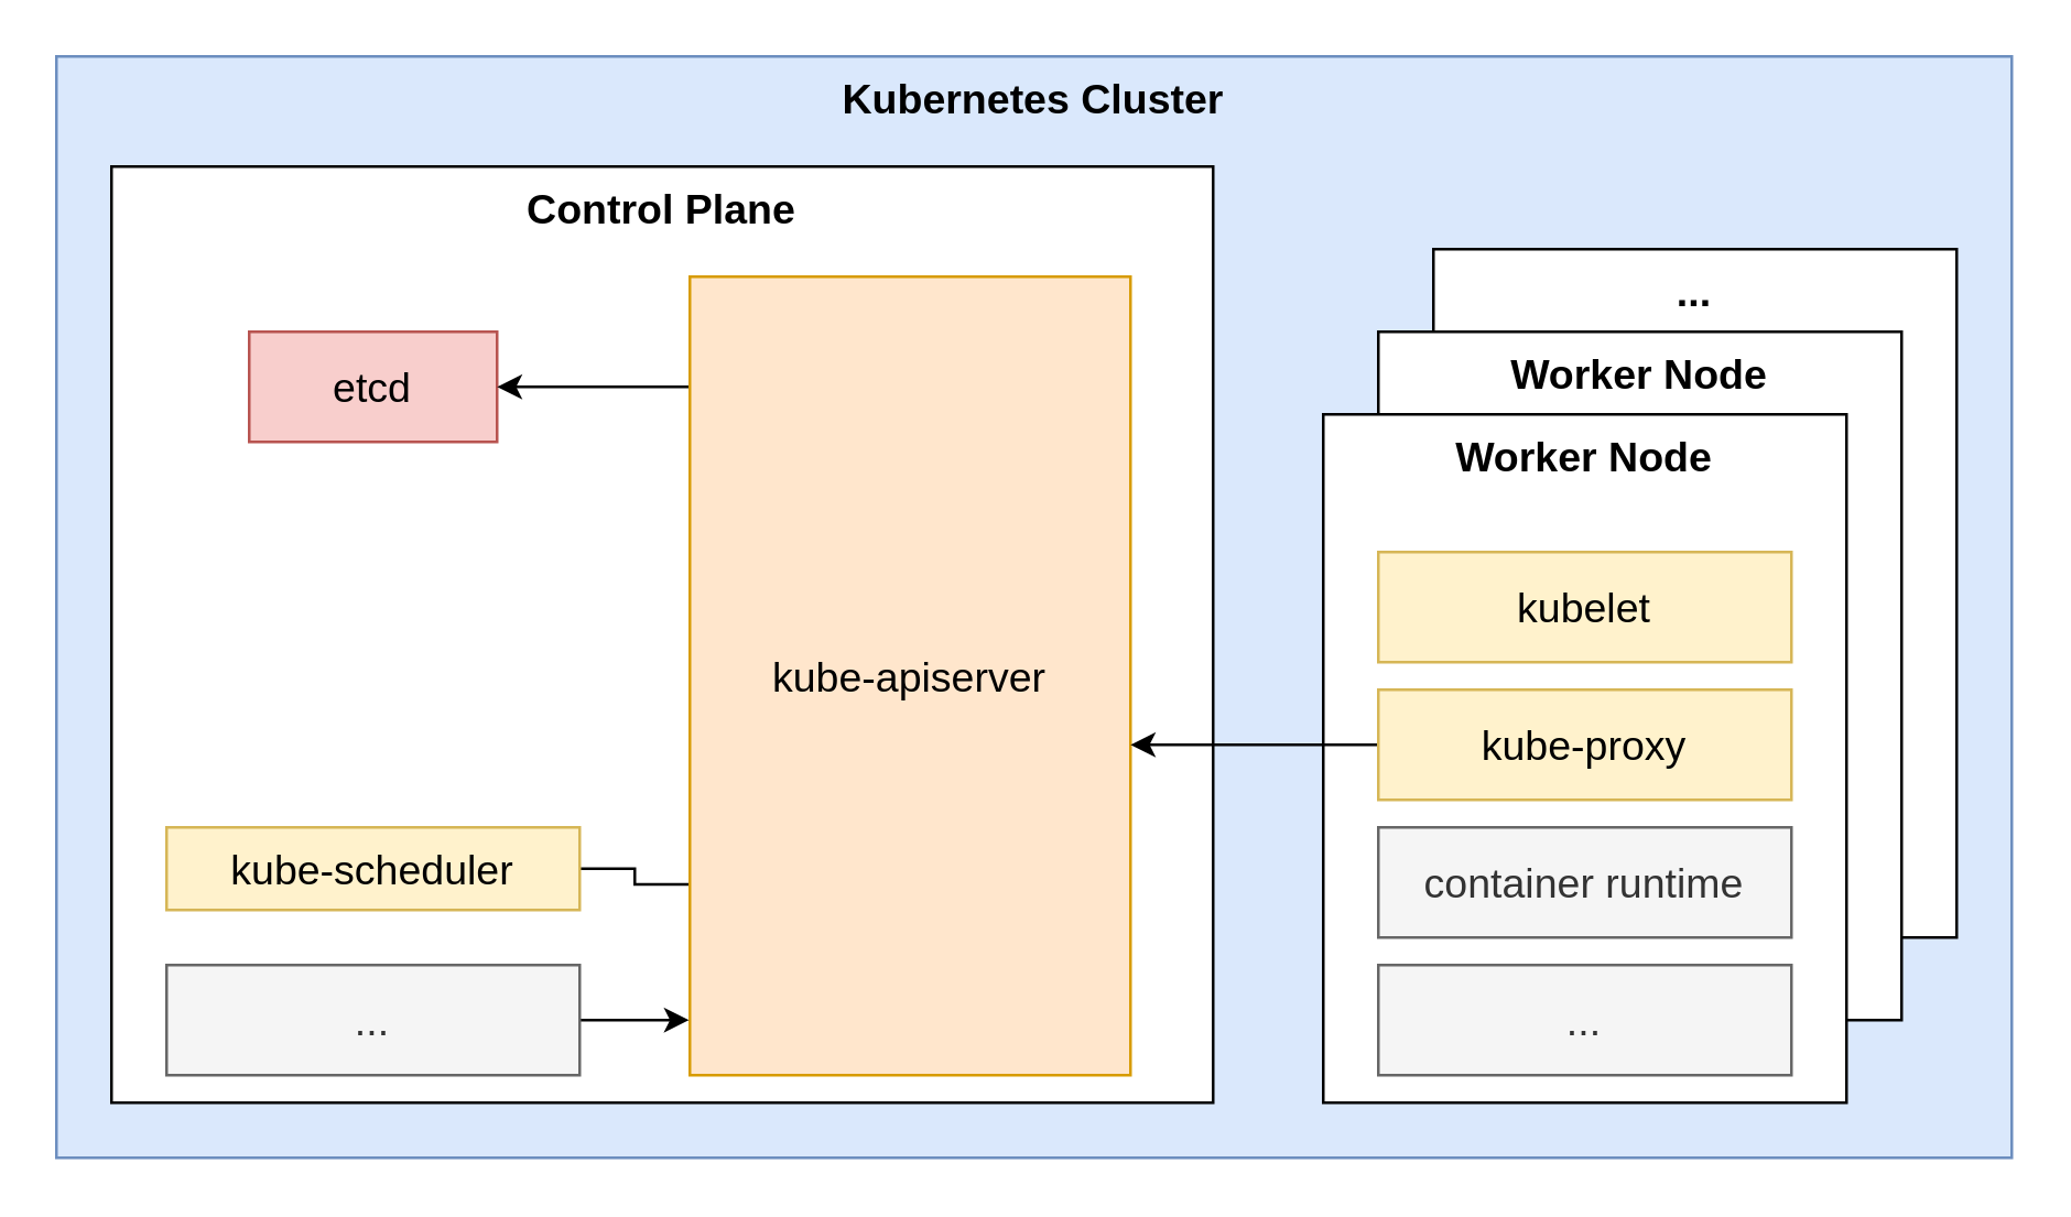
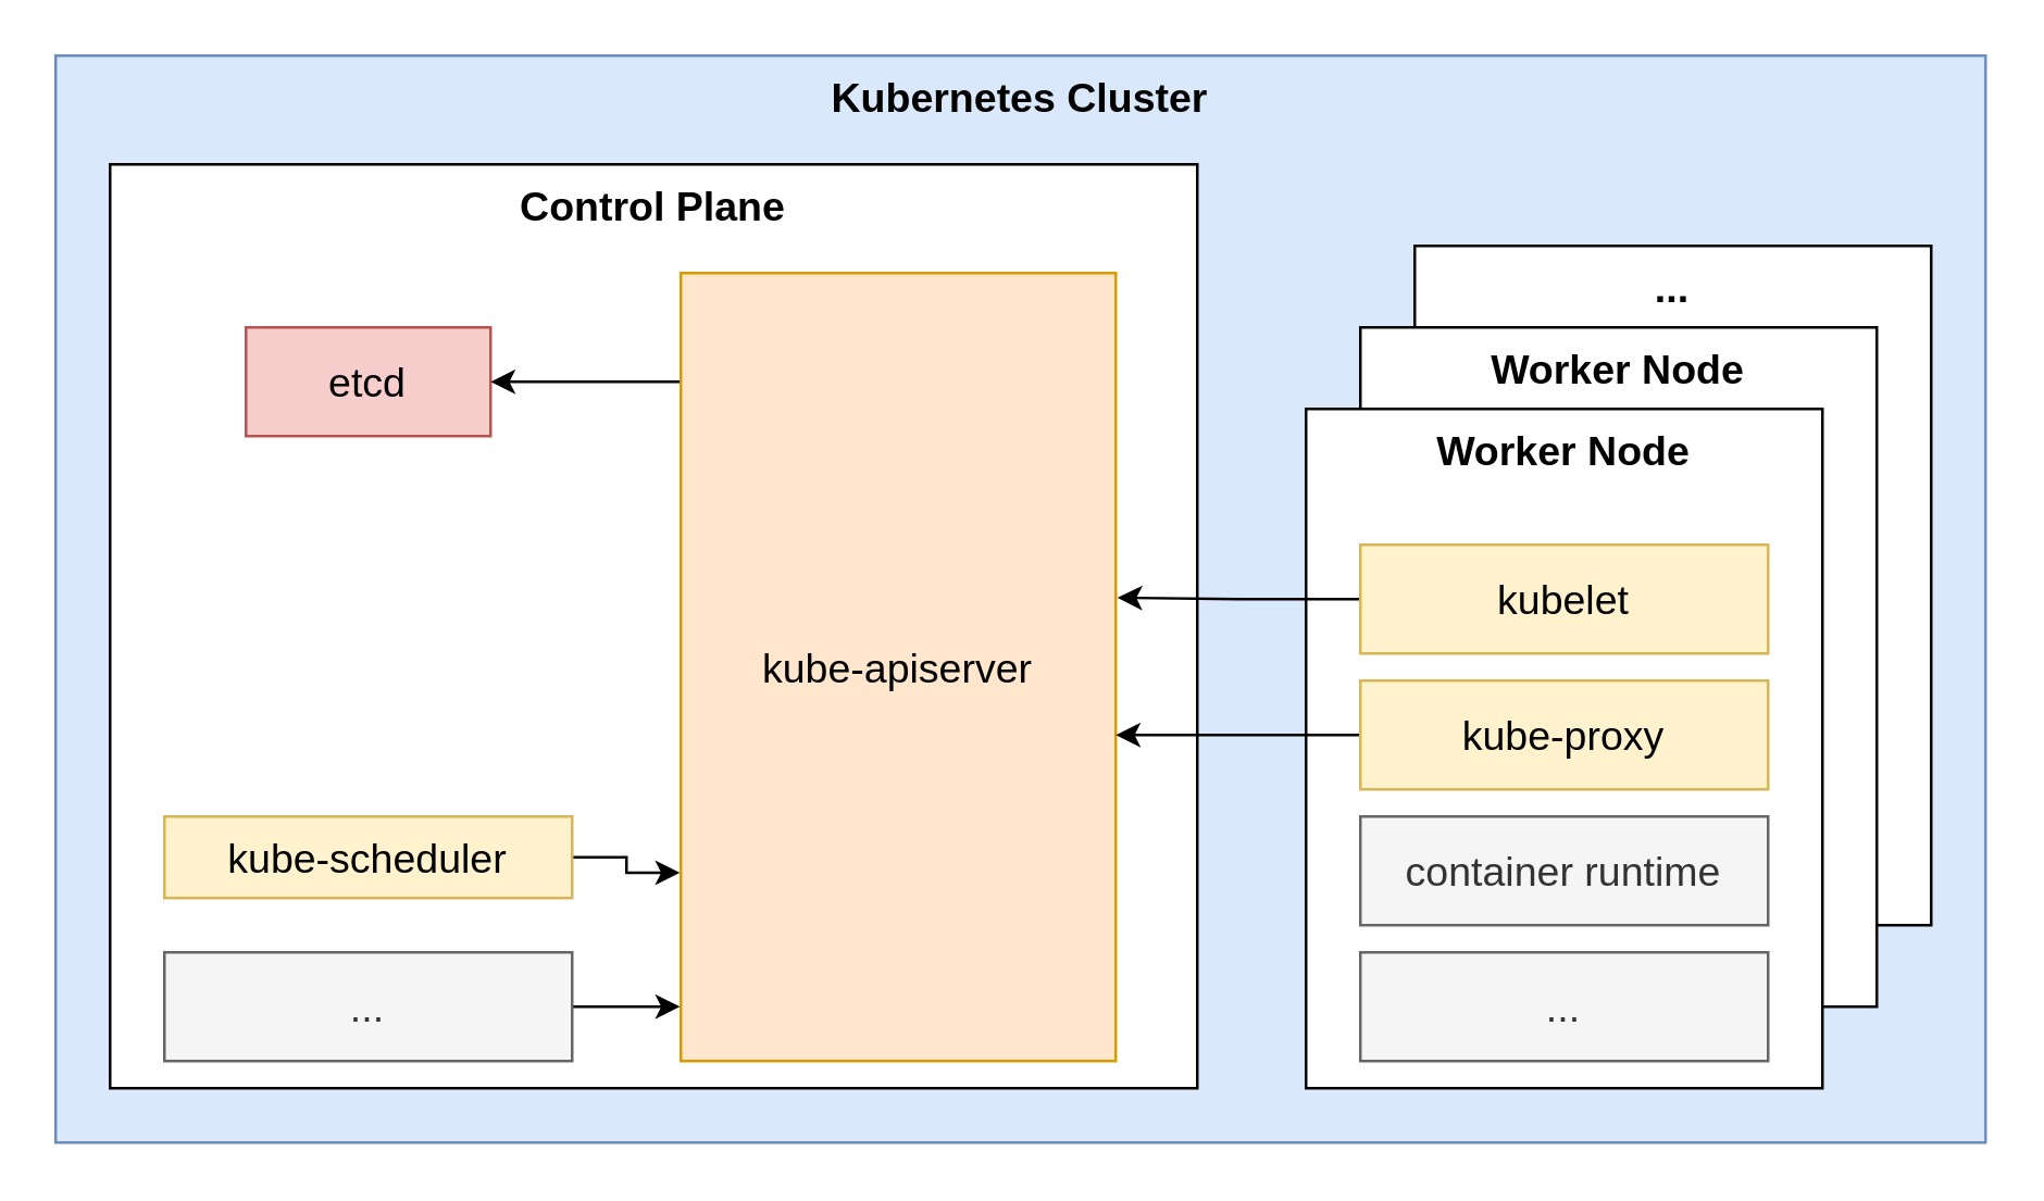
  <mxCell id="0" />
  <mxCell id="1" parent="0" />
  <mxCell id="2" value="Kubernetes Cluster" style="rounded=0;whiteSpace=wrap;html=1;align=center;verticalAlign=top;fontSize=15;fontStyle=1;fillColor=#dae8fc;strokeColor=#6c8ebf;" vertex="1" parent="1"><mxGeometry x="20" y="20" width="710" height="400" as="geometry" /></mxCell>
  <mxCell id="3" value="..." style="rounded=0;whiteSpace=wrap;html=1;align=center;verticalAlign=top;fontSize=15;fontStyle=1" vertex="1" parent="1"><mxGeometry x="520" y="90" width="190" height="250" as="geometry" /></mxCell>
  <mxCell id="4" value="Worker Node" style="rounded=0;whiteSpace=wrap;html=1;align=center;verticalAlign=top;fontSize=15;fontStyle=1" vertex="1" parent="1"><mxGeometry x="500" y="120" width="190" height="250" as="geometry" /></mxCell>
  <mxCell id="5" value="Control Plane" style="rounded=0;whiteSpace=wrap;html=1;align=center;verticalAlign=top;fontSize=15;fontStyle=1" vertex="1" parent="1"><mxGeometry x="40" y="60" width="400" height="340" as="geometry" /></mxCell>
- <mxCell id="6" style="edgeStyle=orthogonalEdgeStyle;rounded=0;orthogonalLoop=1;jettySize=auto;html=1;exitX=1;exitY=0.5;exitDx=0;exitDy=0;entryX=-0.002;entryY=0.761;entryDx=0;entryDy=0;fontSize=15;entryPerimeter=0;endArrow=none;" edge="1" parent="1" source="7" target="10"><mxGeometry relative="1" as="geometry" /></mxCell>
+ <mxCell id="6" style="edgeStyle=orthogonalEdgeStyle;rounded=0;orthogonalLoop=1;jettySize=auto;html=1;exitX=1;exitY=0.5;exitDx=0;exitDy=0;entryX=-0.002;entryY=0.761;entryDx=0;entryDy=0;fontSize=15;entryPerimeter=0;" edge="1" parent="1" source="7" target="10"><mxGeometry relative="1" as="geometry" /></mxCell>
  <mxCell id="7" value="kube-scheduler" style="rounded=0;whiteSpace=wrap;html=1;fillColor=#fff2cc;strokeColor=#d6b656;fontSize=15;" vertex="1" parent="1"><mxGeometry x="60" y="300" width="150" height="30" as="geometry" /></mxCell>
  <mxCell id="8" value="etcd" style="rounded=0;whiteSpace=wrap;html=1;fillColor=#f8cecc;strokeColor=#b85450;fontSize=15;" vertex="1" parent="1"><mxGeometry x="90" y="120" width="90" height="40" as="geometry" /></mxCell>
  <mxCell id="9" style="edgeStyle=orthogonalEdgeStyle;rounded=0;orthogonalLoop=1;jettySize=auto;html=1;entryX=1;entryY=0.5;entryDx=0;entryDy=0;fontSize=15;" edge="1" parent="1" target="8"><mxGeometry relative="1" as="geometry"><mxPoint x="250" y="140" as="sourcePoint" /><Array as="points"><mxPoint x="250" y="140" /></Array></mxGeometry></mxCell>
  <mxCell id="10" value="kube-apiserver" style="rounded=0;whiteSpace=wrap;html=1;fillColor=#ffe6cc;strokeColor=#d79b00;fontSize=15;" vertex="1" parent="1"><mxGeometry x="250" y="100" width="160" height="290" as="geometry" /></mxCell>
  <mxCell id="11" value="Worker Node" style="rounded=0;whiteSpace=wrap;html=1;align=center;verticalAlign=top;fontSize=15;fontStyle=1" vertex="1" parent="1"><mxGeometry x="480" y="150" width="190" height="250" as="geometry" /></mxCell>
+ <mxCell id="12" style="edgeStyle=orthogonalEdgeStyle;rounded=0;orthogonalLoop=1;jettySize=auto;html=1;exitX=0;exitY=0.5;exitDx=0;exitDy=0;entryX=1.004;entryY=0.412;entryDx=0;entryDy=0;entryPerimeter=0;fontSize=15;" edge="1" parent="1" source="13" target="10"><mxGeometry relative="1" as="geometry" /></mxCell>
  <mxCell id="13" value="kubelet" style="rounded=0;whiteSpace=wrap;html=1;fillColor=#fff2cc;strokeColor=#d6b656;fontSize=15;" vertex="1" parent="1"><mxGeometry x="500" y="200" width="150" height="40" as="geometry" /></mxCell>
  <mxCell id="14" value="container runtime" style="rounded=0;whiteSpace=wrap;html=1;fillColor=#f5f5f5;fontColor=#333333;strokeColor=#666666;fontSize=15;" vertex="1" parent="1"><mxGeometry x="500" y="300" width="150" height="40" as="geometry" /></mxCell>
  <mxCell id="15" style="edgeStyle=orthogonalEdgeStyle;rounded=0;orthogonalLoop=1;jettySize=auto;html=1;exitX=0;exitY=0.5;exitDx=0;exitDy=0;fontSize=15;" edge="1" parent="1" source="16"><mxGeometry relative="1" as="geometry"><mxPoint x="410" y="270" as="targetPoint" /></mxGeometry></mxCell>
  <mxCell id="16" value="kube-proxy" style="rounded=0;whiteSpace=wrap;html=1;fillColor=#fff2cc;strokeColor=#d6b656;fontSize=15;" vertex="1" parent="1"><mxGeometry x="500" y="250" width="150" height="40" as="geometry" /></mxCell>
  <mxCell id="17" value="..." style="rounded=0;whiteSpace=wrap;html=1;fillColor=#f5f5f5;fontColor=#333333;strokeColor=#666666;fontSize=15;" vertex="1" parent="1"><mxGeometry x="500" y="350" width="150" height="40" as="geometry" /></mxCell>
  <mxCell id="18" style="edgeStyle=orthogonalEdgeStyle;rounded=0;orthogonalLoop=1;jettySize=auto;html=1;exitX=1;exitY=0.5;exitDx=0;exitDy=0;entryX=-0.002;entryY=0.932;entryDx=0;entryDy=0;entryPerimeter=0;fontSize=15;" edge="1" parent="1" source="19" target="10"><mxGeometry relative="1" as="geometry" /></mxCell>
  <mxCell id="19" value="..." style="rounded=0;whiteSpace=wrap;html=1;fillColor=#f5f5f5;fontColor=#333333;strokeColor=#666666;fontSize=15;" vertex="1" parent="1"><mxGeometry x="60" y="350" width="150" height="40" as="geometry" /></mxCell>
